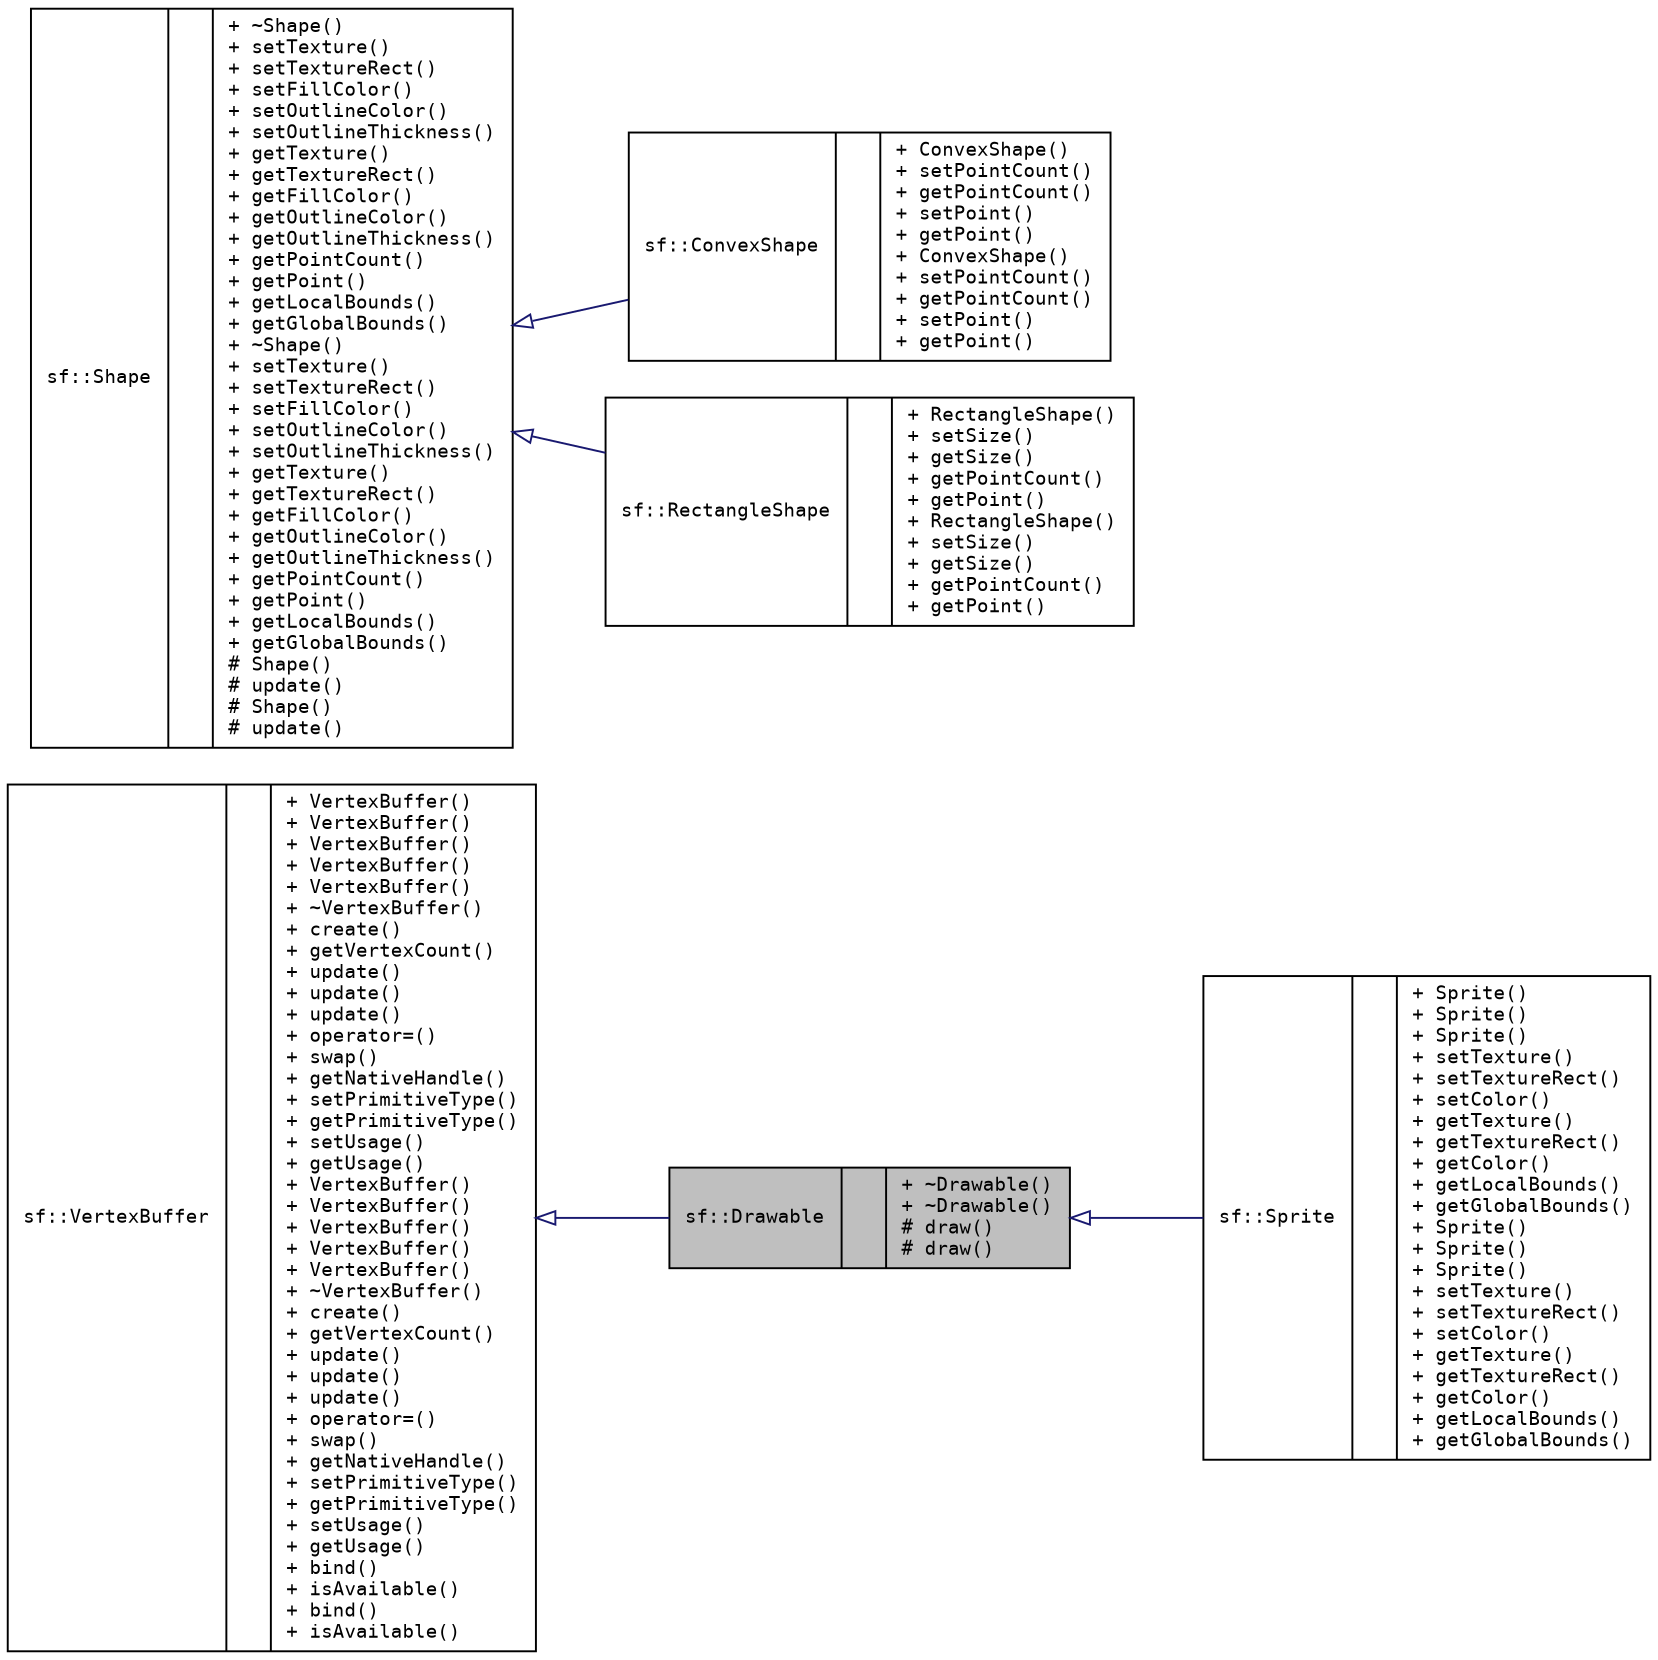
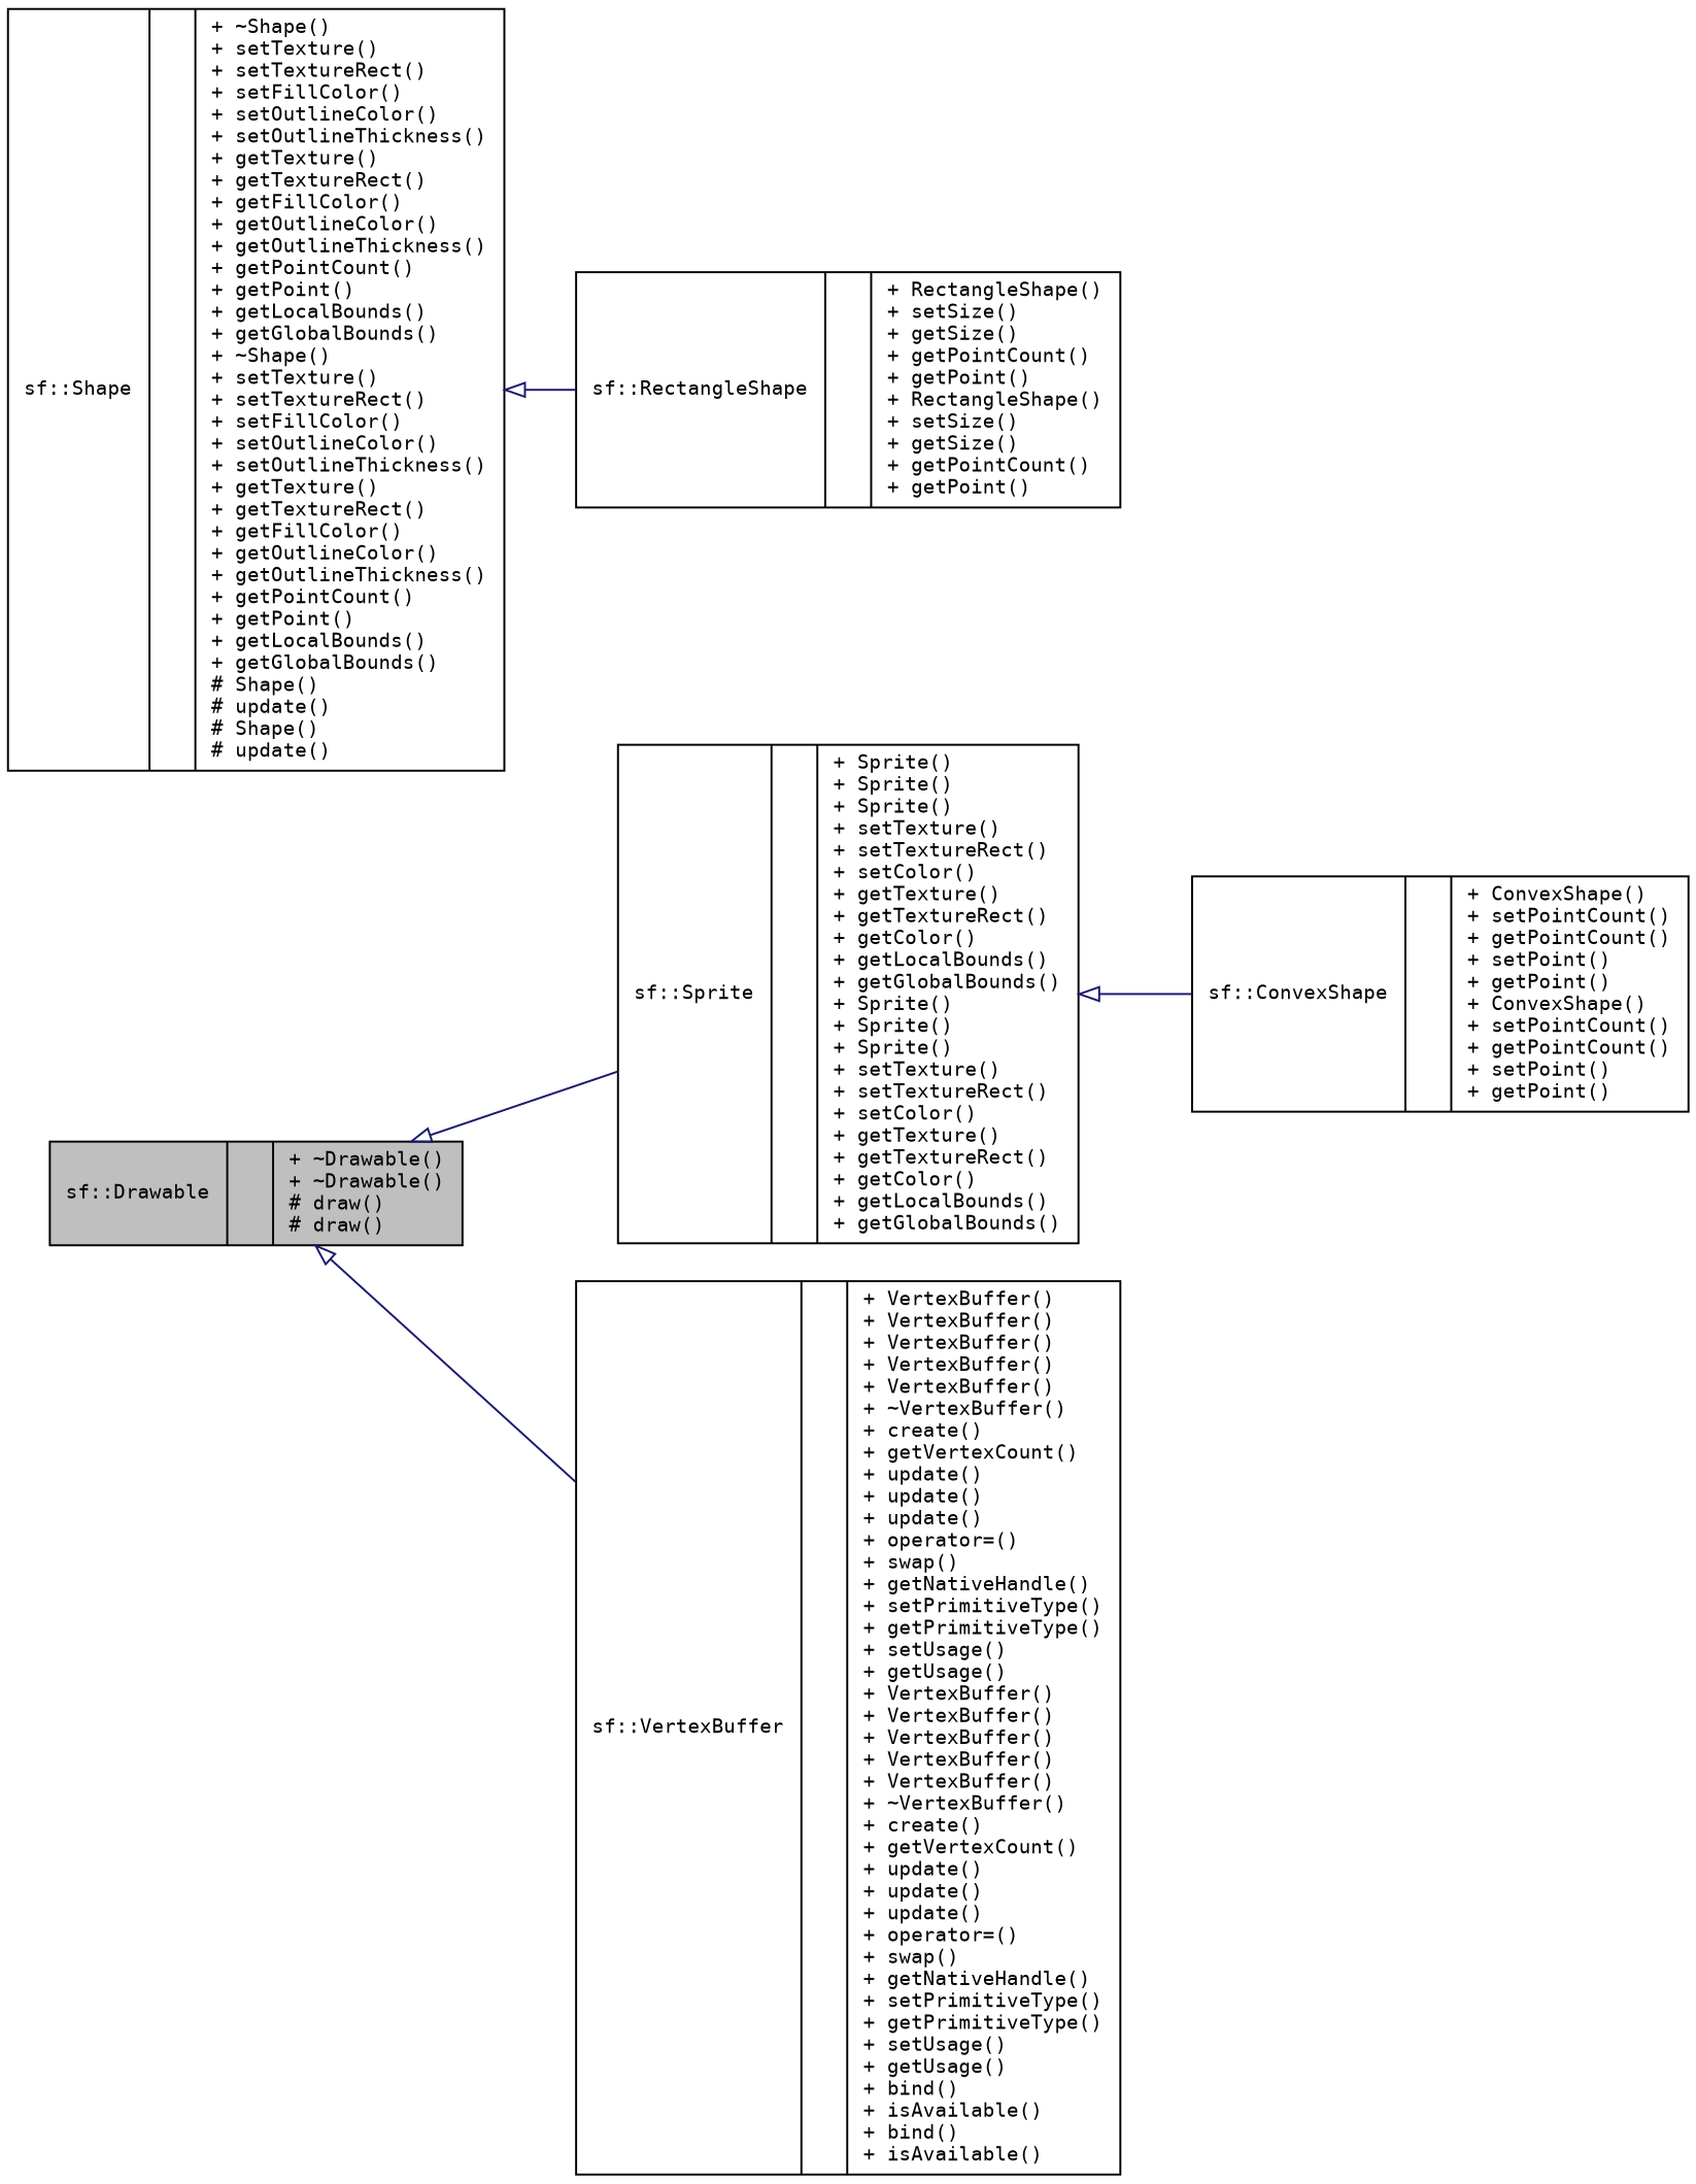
  digraph {
    fontname="DejaVu Sans Mono"
    rankdir=LR
    node [color=black fillcolor=white fontname="DejaVu Sans Mono" fontsize=10 shape=record style=filled]
    edge [arrowtail=onormal color=midnightblue dir=back fontname="DejaVu Sans Mono" fontsize=10 labelfontname=Helvetica labelfontsize=10 style=solid]
    n1 [fillcolor=grey75 fontcolor=black height=0.2 label="{sf::Drawable\n||+ ~Drawable()\l+ ~Drawable()\l# draw()\l# draw()\l}" width=0.4]
    n2 [height=0.2 label="{sf::Sprite\n||+ Sprite()\l+ Sprite()\l+ Sprite()\l+ setTexture()\l+ setTextureRect()\l+ setColor()\l+ getTexture()\l+ getTextureRect()\l+ getColor()\l+ getLocalBounds()\l+ getGlobalBounds()\l+ Sprite()\l+ Sprite()\l+ Sprite()\l+ setTexture()\l+ setTextureRect()\l+ setColor()\l+ getTexture()\l+ getTextureRect()\l+ getColor()\l+ getLocalBounds()\l+ getGlobalBounds()\l}" width=0.4]
    n3 [height=0.2 label="{sf::VertexBuffer\n||+ VertexBuffer()\l+ VertexBuffer()\l+ VertexBuffer()\l+ VertexBuffer()\l+ VertexBuffer()\l+ ~VertexBuffer()\l+ create()\l+ getVertexCount()\l+ update()\l+ update()\l+ update()\l+ operator=()\l+ swap()\l+ getNativeHandle()\l+ setPrimitiveType()\l+ getPrimitiveType()\l+ setUsage()\l+ getUsage()\l+ VertexBuffer()\l+ VertexBuffer()\l+ VertexBuffer()\l+ VertexBuffer()\l+ VertexBuffer()\l+ ~VertexBuffer()\l+ create()\l+ getVertexCount()\l+ update()\l+ update()\l+ update()\l+ operator=()\l+ swap()\l+ getNativeHandle()\l+ setPrimitiveType()\l+ getPrimitiveType()\l+ setUsage()\l+ getUsage()\l+ bind()\l+ isAvailable()\l+ bind()\l+ isAvailable()\l}" width=0.4]
    n4 [height=0.2 label="{sf::Shape\n||+ ~Shape()\l+ setTexture()\l+ setTextureRect()\l+ setFillColor()\l+ setOutlineColor()\l+ setOutlineThickness()\l+ getTexture()\l+ getTextureRect()\l+ getFillColor()\l+ getOutlineColor()\l+ getOutlineThickness()\l+ getPointCount()\l+ getPoint()\l+ getLocalBounds()\l+ getGlobalBounds()\l+ ~Shape()\l+ setTexture()\l+ setTextureRect()\l+ setFillColor()\l+ setOutlineColor()\l+ setOutlineThickness()\l+ getTexture()\l+ getTextureRect()\l+ getFillColor()\l+ getOutlineColor()\l+ getOutlineThickness()\l+ getPointCount()\l+ getPoint()\l+ getLocalBounds()\l+ getGlobalBounds()\l# Shape()\l# update()\l# Shape()\l# update()\l}" width=0.4]
    n5 [height=0.2 label="{sf::ConvexShape\n||+ ConvexShape()\l+ setPointCount()\l+ getPointCount()\l+ setPoint()\l+ getPoint()\l+ ConvexShape()\l+ setPointCount()\l+ getPointCount()\l+ setPoint()\l+ getPoint()\l}" width=0.4]
    n6 [height=0.2 label="{sf::RectangleShape\n||+ RectangleShape()\l+ setSize()\l+ getSize()\l+ getPointCount()\l+ getPoint()\l+ RectangleShape()\l+ setSize()\l+ getSize()\l+ getPointCount()\l+ getPoint()\l}" width=0.4]
    n1 -> n2
-   n3 -> n1
-   n4 -> n5
+   n1 -> n3
+   n2 -> n5
    n4 -> n6
  }
